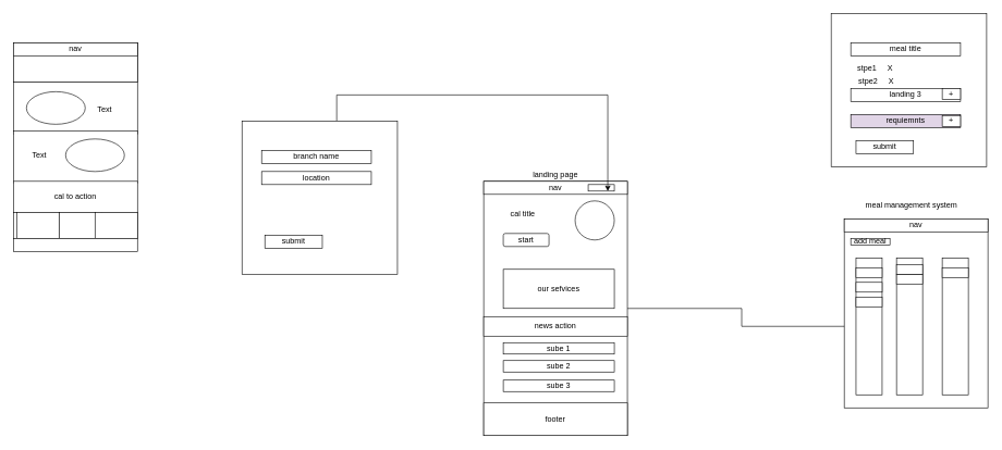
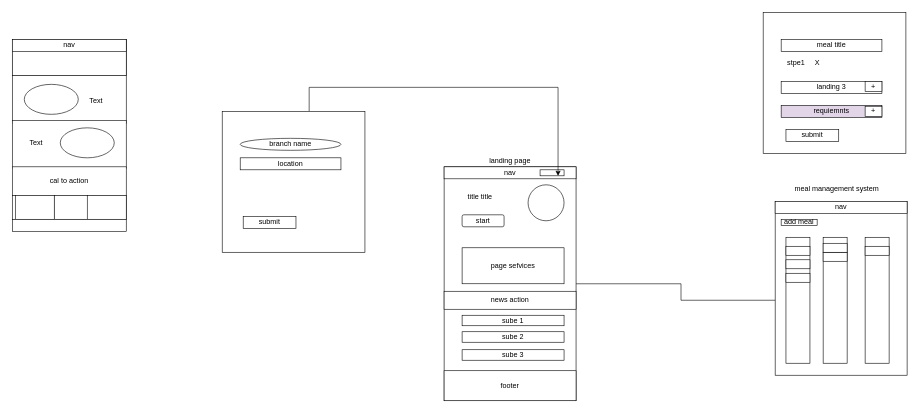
  <mxCell id="0" />
  <mxCell id="1" parent="0" />
  <mxCell id="2" style="edgeStyle=orthogonalEdgeStyle;rounded=0;orthogonalLoop=1;jettySize=auto;html=1;" parent="1" source="3" target="17" edge="1"><mxGeometry relative="1" as="geometry"><mxPoint x="1211.98" y="401.9" as="targetPoint" /></mxGeometry></mxCell>
  <mxCell id="3" value="" style="rounded=0;whiteSpace=wrap;html=1;" parent="1" vertex="1"><mxGeometry x="740" y="277.5" width="220" height="390" as="geometry" /></mxCell>
  <mxCell id="4" value="nav" style="rounded=0;whiteSpace=wrap;html=1;" parent="1" vertex="1"><mxGeometry x="740" y="277.5" width="220" height="20" as="geometry" /></mxCell>
  <mxCell id="5" value="start" style="rounded=1;whiteSpace=wrap;html=1;" parent="1" vertex="1"><mxGeometry x="770" y="357.5" width="70" height="20" as="geometry" /></mxCell>
  <mxCell id="6" value="" style="ellipse;whiteSpace=wrap;html=1;" parent="1" vertex="1"><mxGeometry x="880" y="307.5" width="60" height="60" as="geometry" /></mxCell>
- <mxCell id="7" value="cal title" style="text;html=1;strokeColor=none;fillColor=none;align=center;verticalAlign=middle;whiteSpace=wrap;rounded=0;" parent="1" vertex="1"><mxGeometry x="760" y="317.5" width="80" height="20" as="geometry" /></mxCell>
- <mxCell id="8" value="our sefvices" style="rounded=0;whiteSpace=wrap;html=1;" parent="1" vertex="1"><mxGeometry x="770" y="412.5" width="170" height="60" as="geometry" /></mxCell>
+ <mxCell id="7" value="title title" style="text;html=1;strokeColor=none;fillColor=none;align=center;verticalAlign=middle;whiteSpace=wrap;rounded=0;" parent="1" vertex="1"><mxGeometry x="760" y="317.5" width="80" height="20" as="geometry" /></mxCell>
+ <mxCell id="8" value="page sefvices" style="rounded=0;whiteSpace=wrap;html=1;" parent="1" vertex="1"><mxGeometry x="770" y="412.5" width="170" height="60" as="geometry" /></mxCell>
  <mxCell id="9" value="sube 1" style="rounded=0;whiteSpace=wrap;html=1;" parent="1" vertex="1"><mxGeometry x="770" y="525" width="170" height="17.5" as="geometry" /></mxCell>
  <mxCell id="10" value="news action" style="rounded=0;whiteSpace=wrap;html=1;" parent="1" vertex="1"><mxGeometry x="740" y="485" width="220" height="30" as="geometry" /></mxCell>
  <mxCell id="11" value="footer" style="rounded=0;whiteSpace=wrap;html=1;" parent="1" vertex="1"><mxGeometry x="740" y="617.5" width="220" height="50" as="geometry" /></mxCell>
  <mxCell id="12" value="landing page" style="text;html=1;strokeColor=none;fillColor=none;align=center;verticalAlign=middle;whiteSpace=wrap;rounded=0;" parent="1" vertex="1"><mxGeometry x="800" y="257.5" width="100" height="20" as="geometry" /></mxCell>
  <mxCell id="13" value="" style="rounded=0;whiteSpace=wrap;html=1;" parent="1" vertex="1"><mxGeometry x="1292" y="335" width="220" height="290" as="geometry" /></mxCell>
  <mxCell id="14" value="nav" style="rounded=0;whiteSpace=wrap;html=1;" parent="1" vertex="1"><mxGeometry x="1292" y="335" width="220" height="20" as="geometry" /></mxCell>
  <mxCell id="15" value="meal management system" style="text;html=1;strokeColor=none;fillColor=none;align=center;verticalAlign=middle;whiteSpace=wrap;rounded=0;" parent="1" vertex="1"><mxGeometry x="1290" y="305" width="210" height="20" as="geometry" /></mxCell>
  <mxCell id="16" value="add meal" style="rounded=0;whiteSpace=wrap;html=1;" parent="1" vertex="1"><mxGeometry x="1302" y="365" width="60" height="10" as="geometry" /></mxCell>
  <mxCell id="17" value="" style="rounded=0;whiteSpace=wrap;html=1;" parent="1" vertex="1"><mxGeometry x="1310" y="395" width="40" height="210" as="geometry" /></mxCell>
  <mxCell id="18" value="" style="rounded=0;whiteSpace=wrap;html=1;" parent="1" vertex="1"><mxGeometry x="1372" y="395" width="40" height="210" as="geometry" /></mxCell>
  <mxCell id="19" value="" style="rounded=0;whiteSpace=wrap;html=1;" parent="1" vertex="1"><mxGeometry x="1442" y="395" width="40" height="210" as="geometry" /></mxCell>
  <mxCell id="20" value="" style="rounded=0;whiteSpace=wrap;html=1;" parent="1" vertex="1"><mxGeometry x="1310" y="410" width="40" height="15" as="geometry" /></mxCell>
  <mxCell id="21" value="" style="rounded=0;whiteSpace=wrap;html=1;" parent="1" vertex="1"><mxGeometry x="1372" y="420" width="40" height="15" as="geometry" /></mxCell>
  <mxCell id="22" value="" style="rounded=0;whiteSpace=wrap;html=1;" parent="1" vertex="1"><mxGeometry x="1372" y="405" width="40" height="15" as="geometry" /></mxCell>
  <mxCell id="23" value="" style="rounded=0;whiteSpace=wrap;html=1;" parent="1" vertex="1"><mxGeometry x="1310" y="432.5" width="40" height="15" as="geometry" /></mxCell>
  <mxCell id="24" value="" style="rounded=0;whiteSpace=wrap;html=1;" parent="1" vertex="1"><mxGeometry x="1310" y="455" width="40" height="15" as="geometry" /></mxCell>
  <mxCell id="25" value="" style="rounded=0;whiteSpace=wrap;html=1;" parent="1" vertex="1"><mxGeometry x="1442" y="410" width="40" height="15" as="geometry" /></mxCell>
  <mxCell id="26" value="" style="rounded=0;whiteSpace=wrap;html=1;" parent="1" vertex="1"><mxGeometry x="1272" y="20" width="238" height="235" as="geometry" /></mxCell>
  <mxCell id="27" value="sube 2" style="rounded=0;whiteSpace=wrap;html=1;" parent="1" vertex="1"><mxGeometry x="770" y="552.5" width="170" height="17.5" as="geometry" /></mxCell>
  <mxCell id="28" value="sube 3" style="rounded=0;whiteSpace=wrap;html=1;" parent="1" vertex="1"><mxGeometry x="770" y="582.5" width="170" height="17.5" as="geometry" /></mxCell>
  <mxCell id="29" value="meal title" style="rounded=0;whiteSpace=wrap;html=1;" parent="1" vertex="1"><mxGeometry x="1302" y="65" width="168" height="20" as="geometry" /></mxCell>
  <mxCell id="30" value="landing 3" style="rounded=0;whiteSpace=wrap;html=1;" parent="1" vertex="1"><mxGeometry x="1302" y="135" width="168" height="20" as="geometry" /></mxCell>
  <mxCell id="31" value="requiemnts" style="rounded=0;whiteSpace=wrap;html=1;fillColor=#e1d5e7;" parent="1" vertex="1"><mxGeometry x="1302" y="175" width="168" height="20" as="geometry" /></mxCell>
  <mxCell id="32" value="submit" style="rounded=0;whiteSpace=wrap;html=1;" parent="1" vertex="1"><mxGeometry x="1310" y="215" width="88" height="20" as="geometry" /></mxCell>
  <mxCell id="33" value="+" style="rounded=0;whiteSpace=wrap;html=1;" parent="1" vertex="1"><mxGeometry x="1442" y="135" width="28" height="17" as="geometry" /></mxCell>
  <mxCell id="34" value="+" style="rounded=0;whiteSpace=wrap;html=1;" parent="1" vertex="1"><mxGeometry x="1442" y="176.5" width="28" height="17" as="geometry" /></mxCell>
  <mxCell id="35" value="stpe1&amp;nbsp; &amp;nbsp; &amp;nbsp;X&amp;nbsp;" style="text;html=1;strokeColor=none;fillColor=none;align=center;verticalAlign=middle;whiteSpace=wrap;rounded=0;" parent="1" vertex="1"><mxGeometry x="1302" y="95" width="78" height="20" as="geometry" /></mxCell>
- <mxCell id="36" value="stpe2&amp;nbsp; &amp;nbsp; &amp;nbsp;X" style="text;html=1;strokeColor=none;fillColor=none;align=center;verticalAlign=middle;whiteSpace=wrap;rounded=0;" parent="1" vertex="1"><mxGeometry x="1302" y="115" width="78" height="20" as="geometry" /></mxCell>
  <mxCell id="37" value="" style="rounded=0;whiteSpace=wrap;html=1;" parent="1" vertex="1"><mxGeometry x="900" y="282.5" width="40" height="10" as="geometry" /></mxCell>
  <mxCell id="38" style="edgeStyle=orthogonalEdgeStyle;rounded=0;orthogonalLoop=1;jettySize=auto;html=1;entryX=0.75;entryY=1;entryDx=0;entryDy=0;" parent="1" target="37" edge="1"><mxGeometry relative="1" as="geometry"><Array as="points"><mxPoint x="515" y="145" /><mxPoint x="930" y="145" /></Array><mxPoint x="515" y="185" as="sourcePoint" /></mxGeometry></mxCell>
  <mxCell id="39" value="" style="rounded=0;whiteSpace=wrap;html=1;" parent="1" vertex="1"><mxGeometry x="370" y="185" width="238" height="235" as="geometry" /></mxCell>
- <mxCell id="40" value="branch name" style="rounded=0;whiteSpace=wrap;html=1;" parent="1" vertex="1"><mxGeometry x="400" y="230" width="168" height="20" as="geometry" /></mxCell>
+ <mxCell id="40" value="branch name" style="ellipse;whiteSpace=wrap;html=1;" parent="1" vertex="1"><mxGeometry x="400" y="230" width="168" height="20" as="geometry" /></mxCell>
  <mxCell id="41" value="location" style="rounded=0;whiteSpace=wrap;html=1;" parent="1" vertex="1"><mxGeometry x="400" y="262.5" width="168" height="20" as="geometry" /></mxCell>
  <mxCell id="42" value="submit" style="rounded=0;whiteSpace=wrap;html=1;" parent="1" vertex="1"><mxGeometry x="405" y="360" width="88" height="20" as="geometry" /></mxCell>
  <mxCell id="43" value="" style="rounded=0;whiteSpace=wrap;html=1;" vertex="1" parent="1"><mxGeometry x="20" y="65" width="190" height="60" as="geometry" /></mxCell>
  <mxCell id="44" value="" style="rounded=0;whiteSpace=wrap;html=1;" vertex="1" parent="1"><mxGeometry x="20" y="65" width="190" height="60" as="geometry" /></mxCell>
  <mxCell id="45" value="nav" style="rounded=0;whiteSpace=wrap;html=1;" vertex="1" parent="1"><mxGeometry x="20" y="65" width="190" height="20" as="geometry" /></mxCell>
  <mxCell id="46" value="" style="rounded=0;whiteSpace=wrap;html=1;" vertex="1" parent="1"><mxGeometry x="20" y="125" width="190" height="80" as="geometry" /></mxCell>
  <mxCell id="47" value="Text" style="text;html=1;strokeColor=none;fillColor=none;align=center;verticalAlign=middle;whiteSpace=wrap;rounded=0;" vertex="1" parent="1"><mxGeometry x="140" y="157" width="40" height="20" as="geometry" /></mxCell>
  <mxCell id="48" value="" style="ellipse;whiteSpace=wrap;html=1;" vertex="1" parent="1"><mxGeometry x="40" y="140" width="90" height="50" as="geometry" /></mxCell>
  <mxCell id="49" value="" style="rounded=0;whiteSpace=wrap;html=1;" vertex="1" parent="1"><mxGeometry x="20" y="200" width="190" height="80" as="geometry" /></mxCell>
  <mxCell id="50" value="Text" style="text;html=1;strokeColor=none;fillColor=none;align=center;verticalAlign=middle;whiteSpace=wrap;rounded=0;" vertex="1" parent="1"><mxGeometry x="40" y="227.5" width="40" height="20" as="geometry" /></mxCell>
  <mxCell id="51" value="" style="ellipse;whiteSpace=wrap;html=1;" vertex="1" parent="1"><mxGeometry x="100" y="212.5" width="90" height="50" as="geometry" /></mxCell>
  <mxCell id="52" value="cal to action" style="rounded=0;whiteSpace=wrap;html=1;" vertex="1" parent="1"><mxGeometry x="20" y="277.5" width="190" height="47.5" as="geometry" /></mxCell>
  <mxCell id="53" value="" style="rounded=0;whiteSpace=wrap;html=1;" vertex="1" parent="1"><mxGeometry x="20" y="325" width="190" height="40" as="geometry" /></mxCell>
  <mxCell id="54" value="" style="rounded=0;whiteSpace=wrap;html=1;" vertex="1" parent="1"><mxGeometry x="25" y="325" width="65" height="40" as="geometry" /></mxCell>
  <mxCell id="55" value="" style="rounded=0;whiteSpace=wrap;html=1;" vertex="1" parent="1"><mxGeometry x="90" y="325" width="65" height="40" as="geometry" /></mxCell>
  <mxCell id="56" value="" style="rounded=0;whiteSpace=wrap;html=1;" vertex="1" parent="1"><mxGeometry x="145" y="325" width="65" height="40" as="geometry" /></mxCell>
  <mxCell id="57" value="" style="rounded=0;whiteSpace=wrap;html=1;" vertex="1" parent="1"><mxGeometry x="20" y="365" width="190" height="20" as="geometry" /></mxCell>
